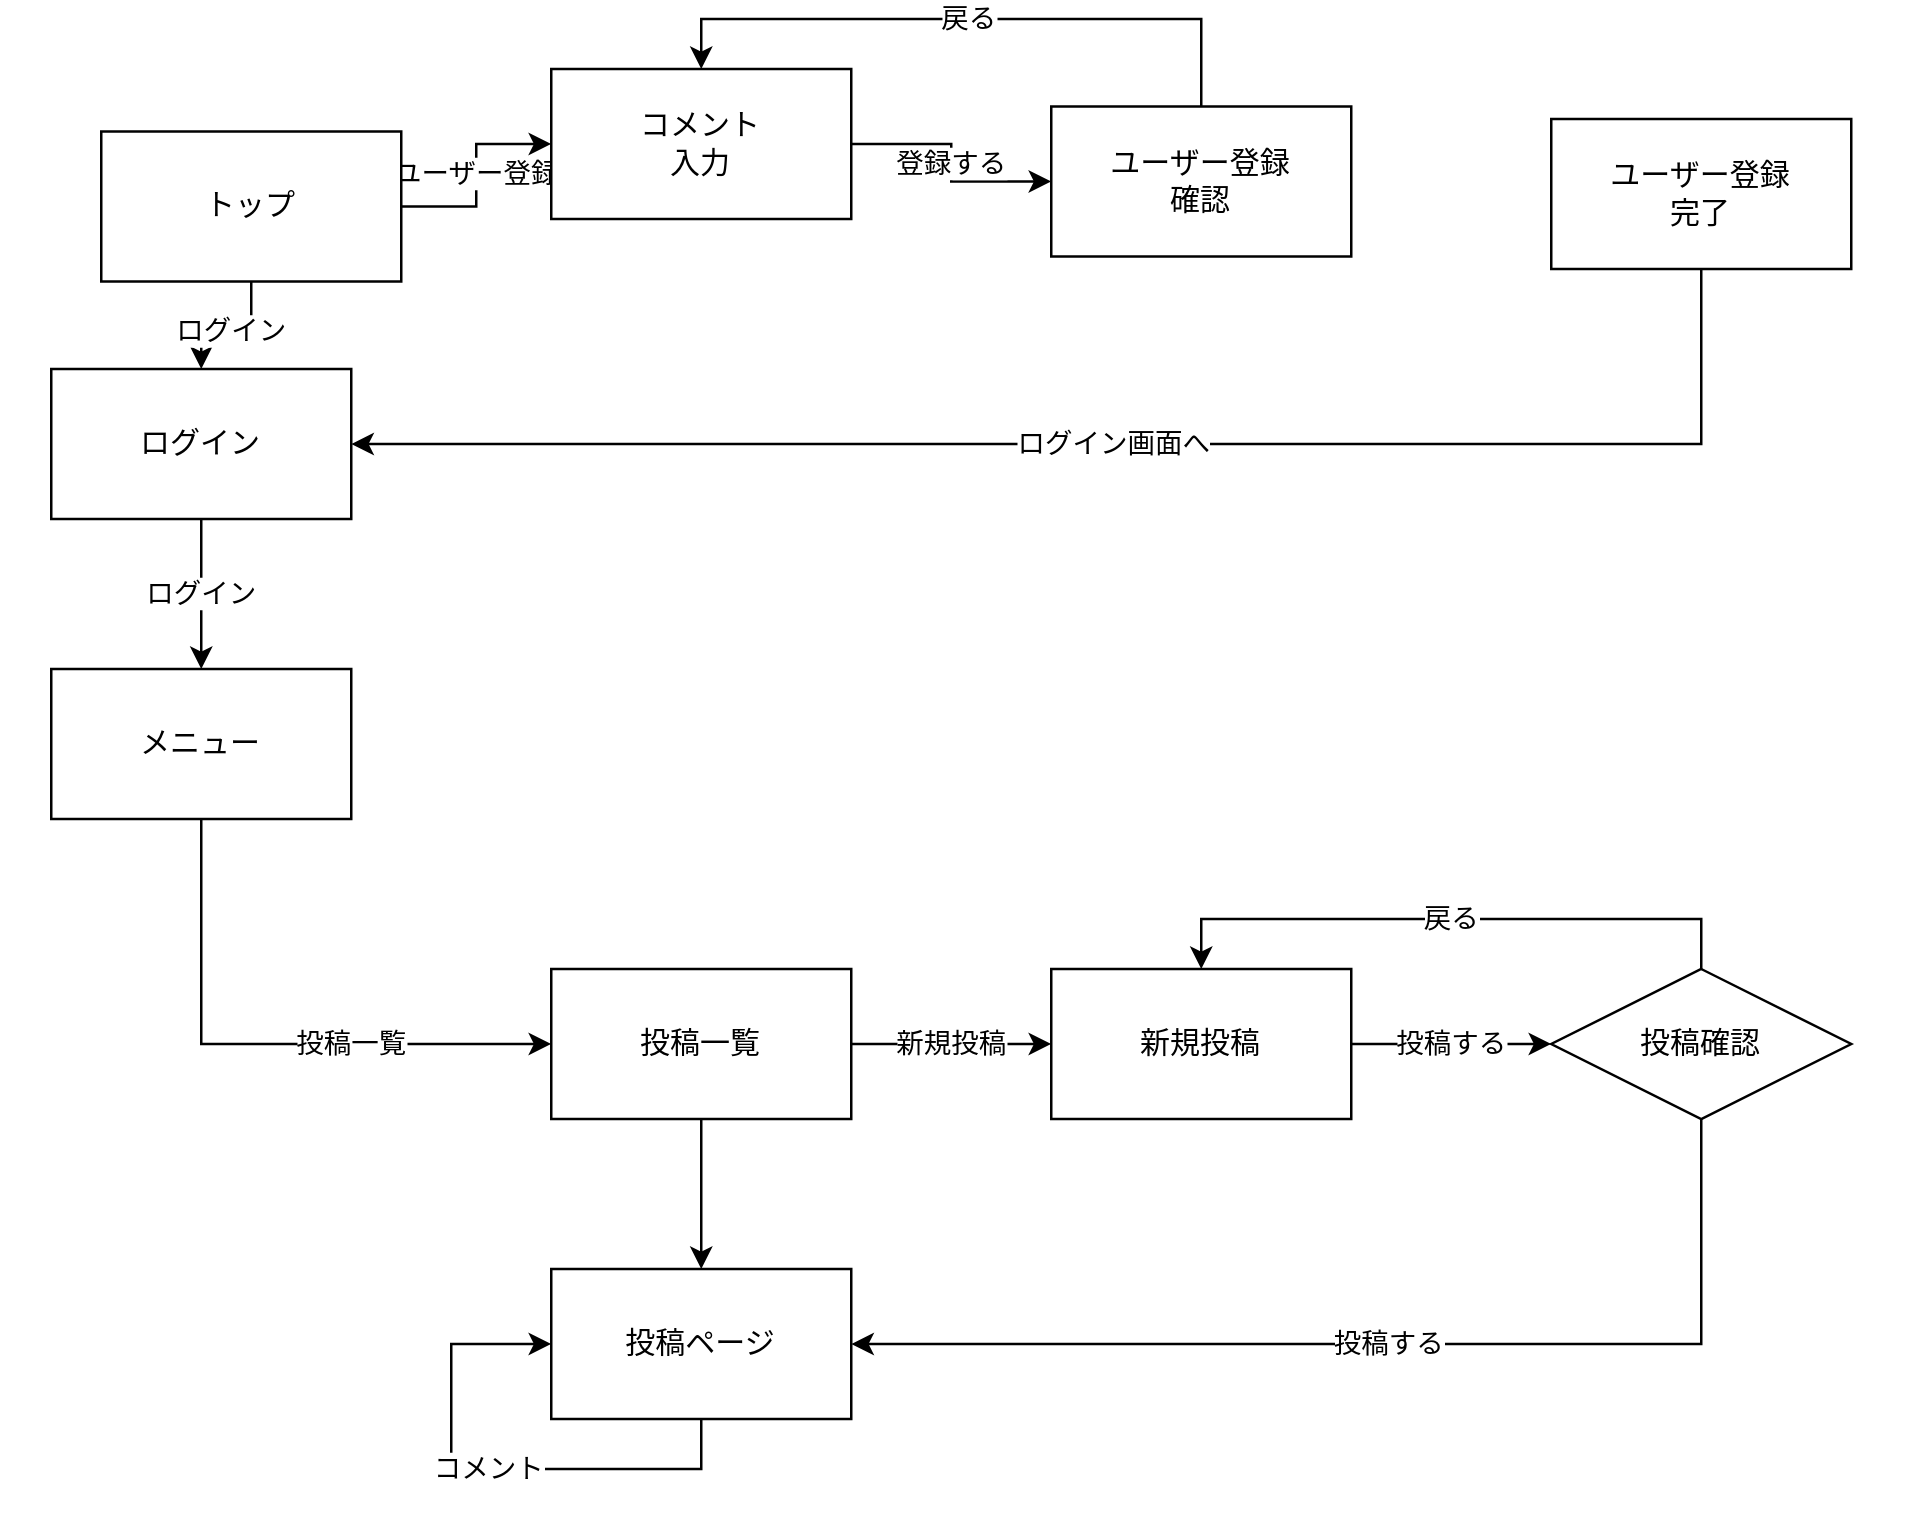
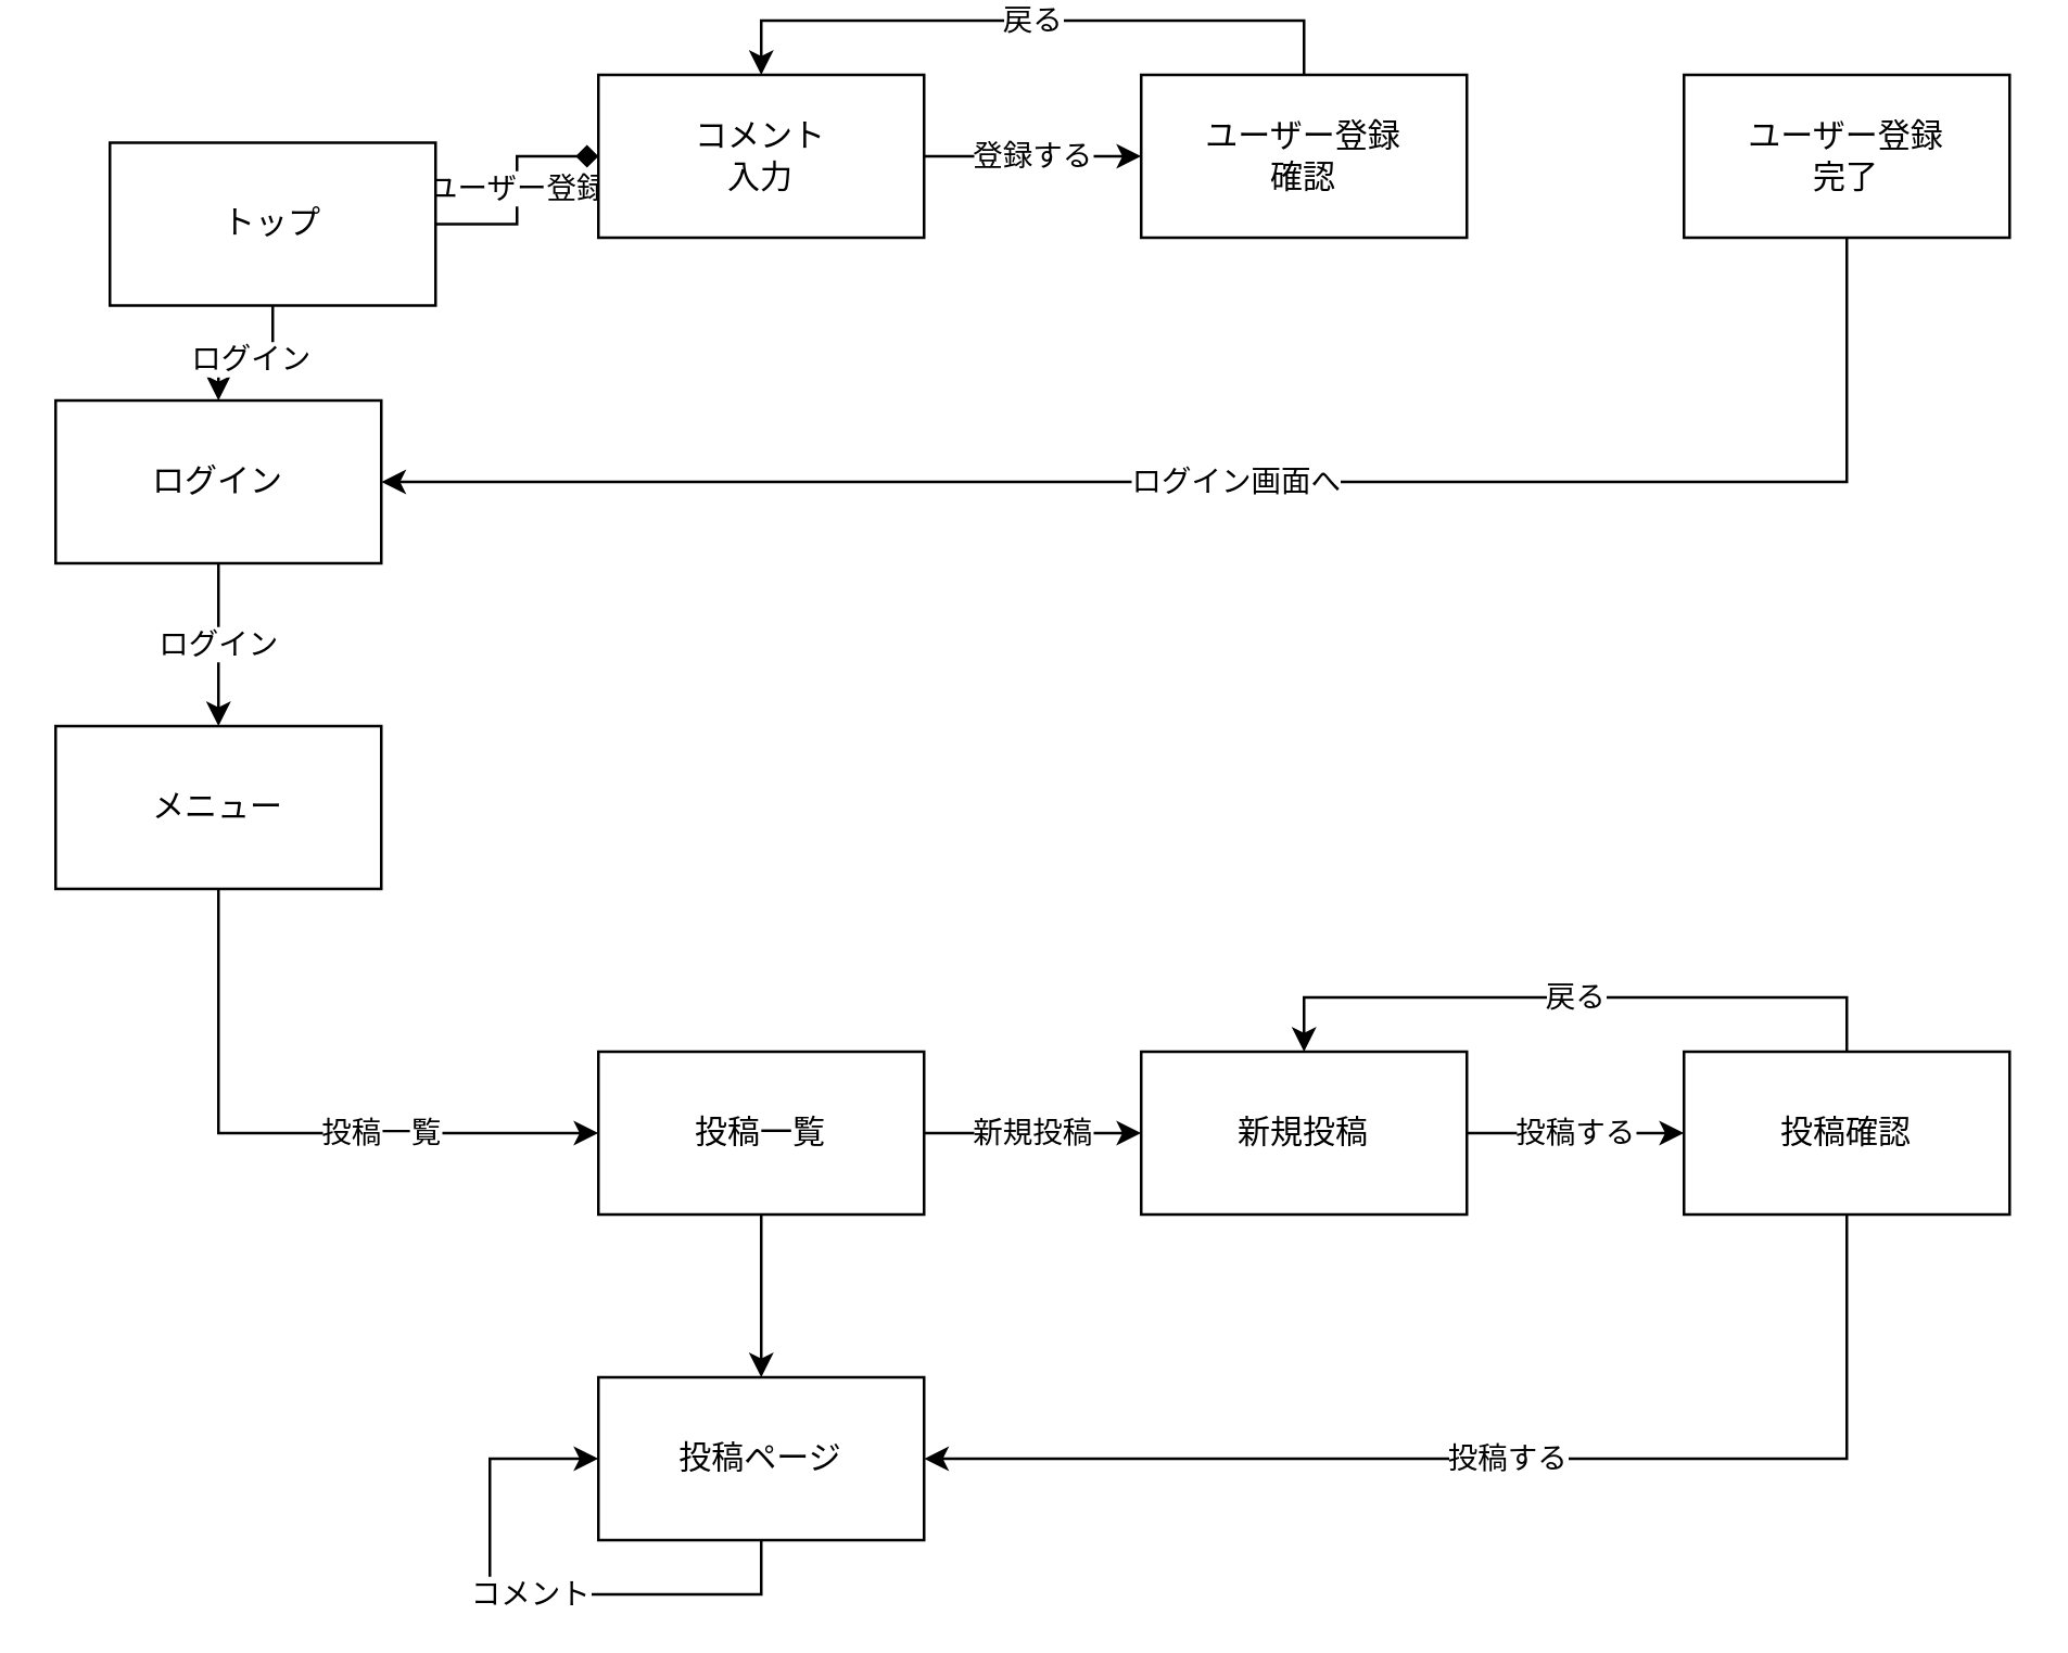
  <mxCell id="0" />
  <mxCell id="1" parent="0" />
  <mxCell id="2" value="ログイン" style="edgeStyle=orthogonalEdgeStyle;rounded=0;orthogonalLoop=1;jettySize=auto;html=1;exitX=0.5;exitY=1;exitDx=0;exitDy=0;entryX=0.5;entryY=0;entryDx=0;entryDy=0;" edge="1" parent="1" source="4" target="6"><mxGeometry relative="1" as="geometry" /></mxCell>
- <mxCell id="3" value="ユーザー登録" style="edgeStyle=orthogonalEdgeStyle;rounded=0;orthogonalLoop=1;jettySize=auto;html=1;exitX=1;exitY=0.5;exitDx=0;exitDy=0;entryX=0;entryY=0.5;entryDx=0;entryDy=0;" edge="1" parent="1" source="4" target="8"><mxGeometry relative="1" as="geometry" /></mxCell>
+ <mxCell id="3" value="ユーザー登録" style="edgeStyle=orthogonalEdgeStyle;rounded=0;orthogonalLoop=1;jettySize=auto;html=1;exitX=1;exitY=0.5;exitDx=0;exitDy=0;entryX=0;entryY=0.5;entryDx=0;entryDy=0;endArrow=diamond;" edge="1" parent="1" source="4" target="8"><mxGeometry relative="1" as="geometry" /></mxCell>
  <mxCell id="4" value="トップ" style="whiteSpace=wrap;html=1;" vertex="1" parent="1"><mxGeometry x="40" y="45" width="120" height="60" as="geometry" /></mxCell>
  <mxCell id="5" value="ログイン" style="edgeStyle=orthogonalEdgeStyle;rounded=0;orthogonalLoop=1;jettySize=auto;html=1;exitX=0.5;exitY=1;exitDx=0;exitDy=0;" edge="1" parent="1" source="6" target="14"><mxGeometry relative="1" as="geometry" /></mxCell>
  <mxCell id="6" value="ログイン" style="whiteSpace=wrap;html=1;" vertex="1" parent="1"><mxGeometry x="20" y="140" width="120" height="60" as="geometry" /></mxCell>
  <mxCell id="7" value="登録する" style="edgeStyle=orthogonalEdgeStyle;rounded=0;orthogonalLoop=1;jettySize=auto;html=1;exitX=1;exitY=0.5;exitDx=0;exitDy=0;entryX=0;entryY=0.5;entryDx=0;entryDy=0;" edge="1" parent="1" source="8" target="10"><mxGeometry relative="1" as="geometry" /></mxCell>
  <mxCell id="8" value="コメント&lt;br&gt;入力" style="whiteSpace=wrap;html=1;" vertex="1" parent="1"><mxGeometry x="220" y="20" width="120" height="60" as="geometry" /></mxCell>
  <mxCell id="9" value="戻る" style="edgeStyle=orthogonalEdgeStyle;rounded=0;orthogonalLoop=1;jettySize=auto;html=1;exitX=0.5;exitY=0;exitDx=0;exitDy=0;entryX=0.5;entryY=0;entryDx=0;entryDy=0;" edge="1" parent="1" source="10" target="8"><mxGeometry relative="1" as="geometry" /></mxCell>
- <mxCell id="10" value="ユーザー登録&lt;br&gt;確認" style="whiteSpace=wrap;html=1;" vertex="1" parent="1"><mxGeometry x="420" y="35" width="120" height="60" as="geometry" /></mxCell>
+ <mxCell id="10" value="ユーザー登録&lt;br&gt;確認" style="whiteSpace=wrap;html=1;" vertex="1" parent="1"><mxGeometry x="420" y="20" width="120" height="60" as="geometry" /></mxCell>
  <mxCell id="11" value="ログイン画面へ" style="edgeStyle=orthogonalEdgeStyle;rounded=0;orthogonalLoop=1;jettySize=auto;html=1;exitX=0.5;exitY=1;exitDx=0;exitDy=0;entryX=1;entryY=0.5;entryDx=0;entryDy=0;" edge="1" parent="1" source="12" target="6"><mxGeometry relative="1" as="geometry" /></mxCell>
- <mxCell id="12" value="ユーザー登録&lt;br&gt;完了" style="whiteSpace=wrap;html=1;" vertex="1" parent="1"><mxGeometry x="620" y="40" width="120" height="60" as="geometry" /></mxCell>
+ <mxCell id="12" value="ユーザー登録&lt;br&gt;完了" style="whiteSpace=wrap;html=1;" vertex="1" parent="1"><mxGeometry x="620" y="20" width="120" height="60" as="geometry" /></mxCell>
  <mxCell id="13" value="投稿一覧" style="edgeStyle=orthogonalEdgeStyle;rounded=0;orthogonalLoop=1;jettySize=auto;html=1;exitX=0.5;exitY=1;exitDx=0;exitDy=0;entryX=0;entryY=0.5;entryDx=0;entryDy=0;" edge="1" parent="1" source="14" target="17"><mxGeometry x="0.304" relative="1" as="geometry"><mxPoint as="offset" /></mxGeometry></mxCell>
  <mxCell id="14" value="メニュー" style="whiteSpace=wrap;html=1;" vertex="1" parent="1"><mxGeometry x="20" y="260" width="120" height="60" as="geometry" /></mxCell>
  <mxCell id="15" value="新規投稿" style="edgeStyle=orthogonalEdgeStyle;rounded=0;orthogonalLoop=1;jettySize=auto;html=1;exitX=1;exitY=0.5;exitDx=0;exitDy=0;entryX=0;entryY=0.5;entryDx=0;entryDy=0;" edge="1" parent="1" source="17" target="20"><mxGeometry relative="1" as="geometry" /></mxCell>
  <mxCell id="16" style="edgeStyle=orthogonalEdgeStyle;rounded=0;orthogonalLoop=1;jettySize=auto;html=1;exitX=0.5;exitY=1;exitDx=0;exitDy=0;entryX=0.5;entryY=0;entryDx=0;entryDy=0;" edge="1" parent="1" source="17" target="18"><mxGeometry relative="1" as="geometry" /></mxCell>
  <mxCell id="17" value="投稿一覧" style="whiteSpace=wrap;html=1;" vertex="1" parent="1"><mxGeometry x="220" y="380" width="120" height="60" as="geometry" /></mxCell>
  <mxCell id="18" value="投稿ページ" style="whiteSpace=wrap;html=1;" vertex="1" parent="1"><mxGeometry x="220" y="500" width="120" height="60" as="geometry" /></mxCell>
  <mxCell id="19" value="投稿する" style="edgeStyle=orthogonalEdgeStyle;rounded=0;orthogonalLoop=1;jettySize=auto;html=1;exitX=1;exitY=0.5;exitDx=0;exitDy=0;entryX=0;entryY=0.5;entryDx=0;entryDy=0;" edge="1" parent="1" source="20" target="23"><mxGeometry relative="1" as="geometry" /></mxCell>
  <mxCell id="20" value="新規投稿" style="whiteSpace=wrap;html=1;" vertex="1" parent="1"><mxGeometry x="420" y="380" width="120" height="60" as="geometry" /></mxCell>
  <mxCell id="21" value="投稿する" style="edgeStyle=orthogonalEdgeStyle;rounded=0;orthogonalLoop=1;jettySize=auto;html=1;exitX=0.5;exitY=1;exitDx=0;exitDy=0;entryX=1;entryY=0.5;entryDx=0;entryDy=0;" edge="1" parent="1" source="23" target="18"><mxGeometry relative="1" as="geometry" /></mxCell>
  <mxCell id="22" value="戻る" style="edgeStyle=orthogonalEdgeStyle;rounded=0;orthogonalLoop=1;jettySize=auto;html=1;exitX=0.5;exitY=0;exitDx=0;exitDy=0;entryX=0.5;entryY=0;entryDx=0;entryDy=0;" edge="1" parent="1" source="23" target="20"><mxGeometry relative="1" as="geometry" /></mxCell>
- <mxCell id="23" value="投稿確認" style="rhombus;whiteSpace=wrap;html=1;" vertex="1" parent="1"><mxGeometry x="620" y="380" width="120" height="60" as="geometry" /></mxCell>
+ <mxCell id="23" value="投稿確認" style="whiteSpace=wrap;html=1;" vertex="1" parent="1"><mxGeometry x="620" y="380" width="120" height="60" as="geometry" /></mxCell>
  <mxCell id="24" value="コメント" style="edgeStyle=orthogonalEdgeStyle;rounded=0;orthogonalLoop=1;jettySize=auto;html=1;exitX=0.5;exitY=1;exitDx=0;exitDy=0;entryX=0;entryY=0.5;entryDx=0;entryDy=0;" edge="1" parent="1" source="18" target="18"><mxGeometry relative="1" as="geometry"><Array as="points"><mxPoint x="280" y="580" /><mxPoint x="180" y="580" /><mxPoint x="180" y="530" /></Array></mxGeometry></mxCell>
